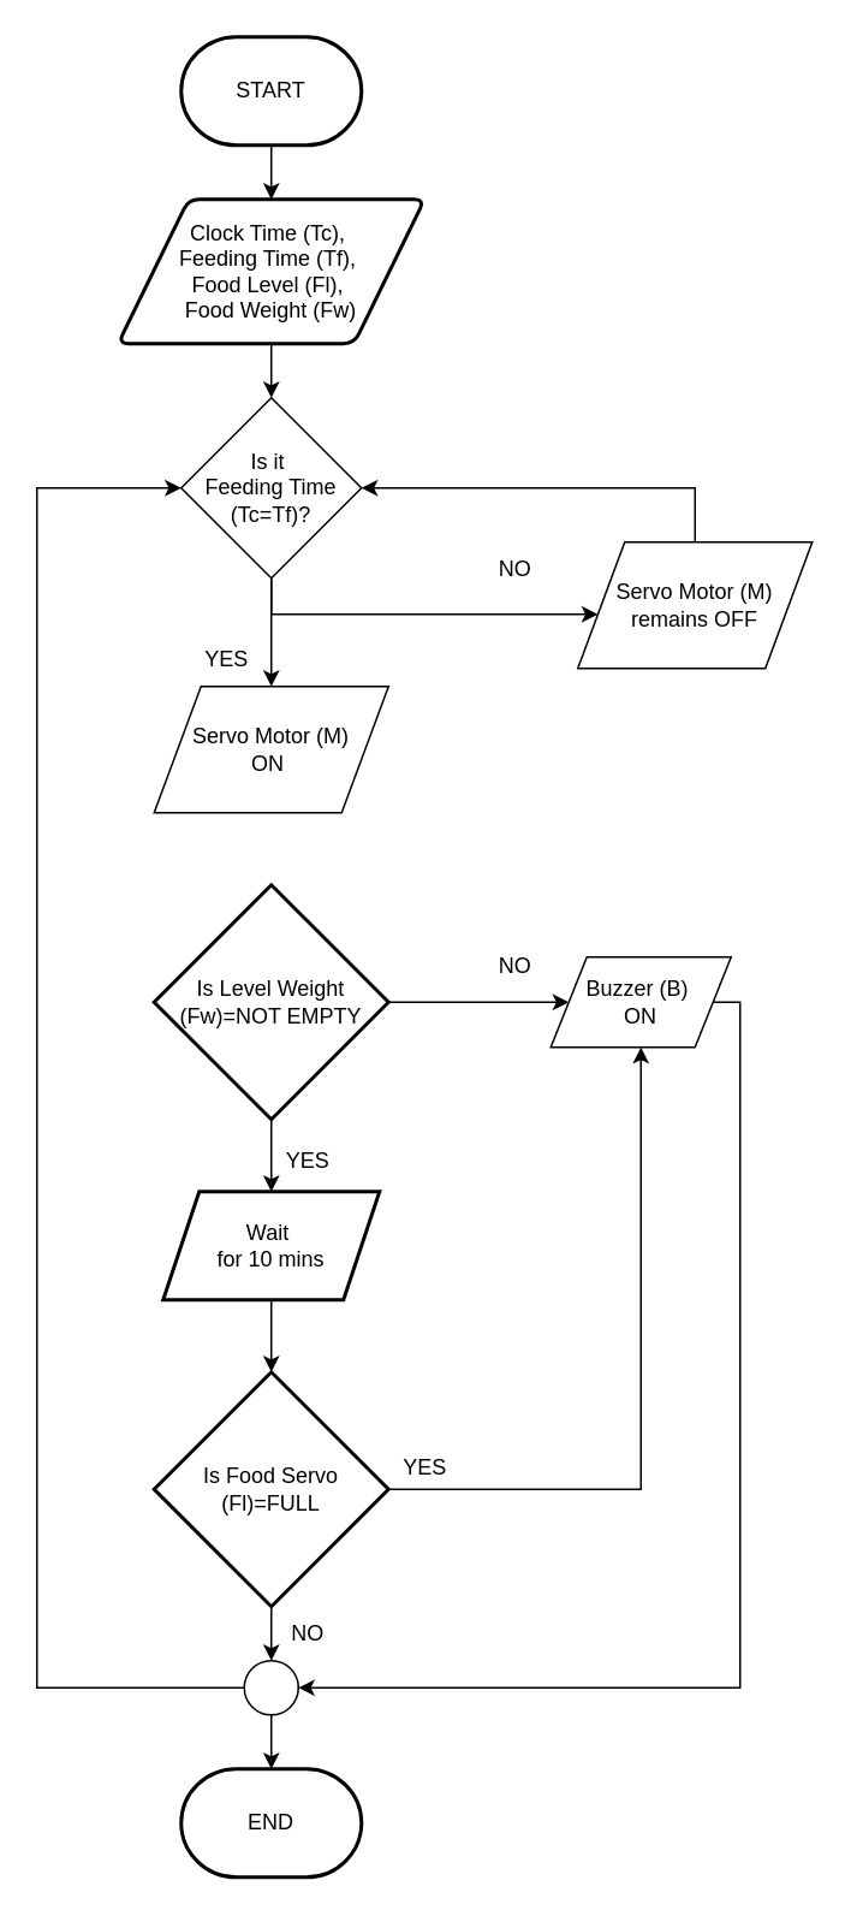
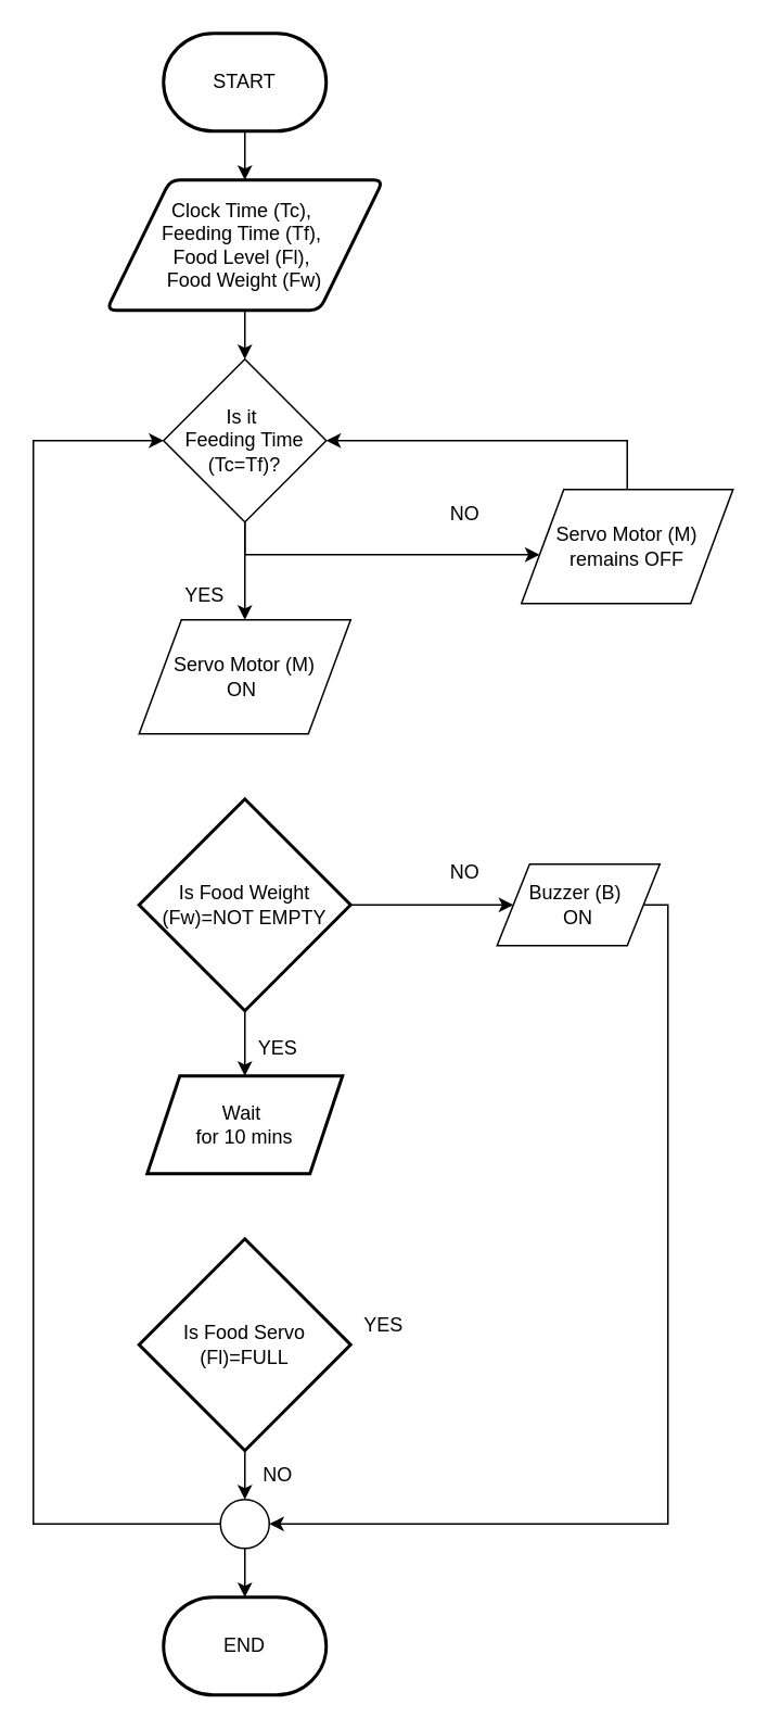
  <mxCell id="0" />
  <mxCell id="1" parent="0" />
  <mxCell id="2" value="" style="edgeStyle=orthogonalEdgeStyle;rounded=0;orthogonalLoop=1;jettySize=auto;html=1;" edge="1" parent="1" source="3" target="6"><mxGeometry relative="1" as="geometry" /></mxCell>
  <mxCell id="3" value="START" style="strokeWidth=2;html=1;shape=mxgraph.flowchart.terminator;whiteSpace=wrap;" vertex="1" parent="1"><mxGeometry x="100" y="20" width="100" height="60" as="geometry" /></mxCell>
  <mxCell id="4" value="END" style="strokeWidth=2;html=1;shape=mxgraph.flowchart.terminator;whiteSpace=wrap;" vertex="1" parent="1"><mxGeometry x="100" y="980" width="100" height="60" as="geometry" /></mxCell>
  <mxCell id="5" value="" style="edgeStyle=orthogonalEdgeStyle;rounded=0;orthogonalLoop=1;jettySize=auto;html=1;" edge="1" parent="1" source="6" target="9"><mxGeometry relative="1" as="geometry" /></mxCell>
  <mxCell id="6" value="Clock Time (Tc),&amp;nbsp;&lt;div&gt;Feeding Time (Tf),&amp;nbsp;&lt;/div&gt;&lt;div&gt;Food Level (Fl),&amp;nbsp;&lt;/div&gt;&lt;div&gt;Food Weight (Fw)&lt;/div&gt;" style="shape=parallelogram;html=1;strokeWidth=2;perimeter=parallelogramPerimeter;whiteSpace=wrap;rounded=1;arcSize=12;size=0.23;" vertex="1" parent="1"><mxGeometry x="65" y="110" width="170" height="80" as="geometry" /></mxCell>
  <mxCell id="7" style="edgeStyle=orthogonalEdgeStyle;rounded=0;orthogonalLoop=1;jettySize=auto;html=1;" edge="1" parent="1" source="9" target="12"><mxGeometry relative="1" as="geometry"><Array as="points"><mxPoint x="150" y="340" /></Array></mxGeometry></mxCell>
  <mxCell id="8" style="edgeStyle=orthogonalEdgeStyle;rounded=0;orthogonalLoop=1;jettySize=auto;html=1;" edge="1" parent="1" source="9" target="10"><mxGeometry relative="1" as="geometry"><Array as="points"><mxPoint x="150" y="340" /></Array></mxGeometry></mxCell>
  <mxCell id="9" value="Is it&amp;nbsp;&lt;div&gt;Feeding Time (Tc=Tf)?&lt;/div&gt;" style="shape=rhombus;html=1;dashed=0;whiteSpace=wrap;perimeter=rhombusPerimeter;" vertex="1" parent="1"><mxGeometry x="100" y="220" width="100" height="100" as="geometry" /></mxCell>
  <mxCell id="10" value="Servo Motor (M)&lt;div&gt;ON&lt;span style=&quot;background-color: transparent; color: light-dark(rgb(0, 0, 0), rgb(255, 255, 255));&quot;&gt;&amp;nbsp;&lt;/span&gt;&lt;/div&gt;" style="shape=parallelogram;perimeter=parallelogramPerimeter;whiteSpace=wrap;html=1;dashed=0;" vertex="1" parent="1"><mxGeometry x="85" y="380" width="130" height="70" as="geometry" /></mxCell>
  <mxCell id="11" style="edgeStyle=orthogonalEdgeStyle;rounded=0;orthogonalLoop=1;jettySize=auto;html=1;" edge="1" parent="1" source="12" target="9"><mxGeometry relative="1" as="geometry"><Array as="points"><mxPoint x="385" y="270" /></Array></mxGeometry></mxCell>
  <mxCell id="12" value="Servo Motor (M)&lt;div&gt;remains OFF&lt;/div&gt;" style="shape=parallelogram;perimeter=parallelogramPerimeter;whiteSpace=wrap;html=1;dashed=0;" vertex="1" parent="1"><mxGeometry x="320" y="300" width="130" height="70" as="geometry" /></mxCell>
  <mxCell id="13" value="YES" style="text;html=1;align=center;verticalAlign=middle;resizable=0;points=[];autosize=1;strokeColor=none;fillColor=none;" vertex="1" parent="1"><mxGeometry x="100" y="350" width="50" height="30" as="geometry" /></mxCell>
  <mxCell id="14" value="NO" style="text;html=1;align=center;verticalAlign=middle;resizable=0;points=[];autosize=1;strokeColor=none;fillColor=none;" vertex="1" parent="1"><mxGeometry x="265" y="300" width="40" height="30" as="geometry" /></mxCell>
  <mxCell id="15" value="" style="edgeStyle=orthogonalEdgeStyle;rounded=0;orthogonalLoop=1;jettySize=auto;html=1;" edge="1" parent="1" source="17" target="18"><mxGeometry relative="1" as="geometry" /></mxCell>
  <mxCell id="16" value="" style="edgeStyle=orthogonalEdgeStyle;rounded=0;orthogonalLoop=1;jettySize=auto;html=1;" edge="1" parent="1" source="17" target="21"><mxGeometry relative="1" as="geometry" /></mxCell>
- <mxCell id="17" value="Is Level Weight (Fw)=NOT EMPTY" style="strokeWidth=2;html=1;shape=mxgraph.flowchart.decision;whiteSpace=wrap;direction=south;" vertex="1" parent="1"><mxGeometry x="85" y="490" width="130" height="130" as="geometry" /></mxCell>
+ <mxCell id="17" value="Is Food Weight (Fw)=NOT EMPTY" style="strokeWidth=2;html=1;shape=mxgraph.flowchart.decision;whiteSpace=wrap;direction=south;" vertex="1" parent="1"><mxGeometry x="85" y="490" width="130" height="130" as="geometry" /></mxCell>
  <mxCell id="18" value="Buzzer (B)&amp;nbsp;&lt;div&gt;ON&lt;/div&gt;" style="shape=parallelogram;perimeter=parallelogramPerimeter;whiteSpace=wrap;html=1;dashed=0;" vertex="1" parent="1"><mxGeometry x="305" y="530" width="100" height="50" as="geometry" /></mxCell>
  <mxCell id="19" value="NO" style="text;html=1;align=center;verticalAlign=middle;resizable=0;points=[];autosize=1;strokeColor=none;fillColor=none;" vertex="1" parent="1"><mxGeometry x="265" y="520" width="40" height="30" as="geometry" /></mxCell>
- <mxCell id="20" value="" style="edgeStyle=orthogonalEdgeStyle;rounded=0;orthogonalLoop=1;jettySize=auto;html=1;" edge="1" parent="1" source="21" target="24"><mxGeometry relative="1" as="geometry" /></mxCell>
  <mxCell id="21" value="Wait&amp;nbsp;&lt;div&gt;for 10 mins&lt;/div&gt;" style="shape=parallelogram;perimeter=parallelogramPerimeter;whiteSpace=wrap;html=1;fixedSize=1;strokeWidth=2;" vertex="1" parent="1"><mxGeometry x="90" y="660" width="120" height="60" as="geometry" /></mxCell>
  <mxCell id="22" value="" style="edgeStyle=orthogonalEdgeStyle;rounded=0;orthogonalLoop=1;jettySize=auto;html=1;" edge="1" parent="1" source="24" target="27"><mxGeometry relative="1" as="geometry" /></mxCell>
- <mxCell id="23" style="edgeStyle=orthogonalEdgeStyle;rounded=0;orthogonalLoop=1;jettySize=auto;html=1;entryX=0.5;entryY=1;entryDx=0;entryDy=0;" edge="1" parent="1" source="24" target="18"><mxGeometry relative="1" as="geometry" /></mxCell>
  <mxCell id="24" value="Is Food Servo&lt;div&gt;(Fl)=FULL&lt;/div&gt;" style="strokeWidth=2;html=1;shape=mxgraph.flowchart.decision;whiteSpace=wrap;direction=south;" vertex="1" parent="1"><mxGeometry x="85" y="760" width="130" height="130" as="geometry" /></mxCell>
  <mxCell id="25" value="" style="edgeStyle=orthogonalEdgeStyle;rounded=0;orthogonalLoop=1;jettySize=auto;html=1;" edge="1" parent="1" source="27" target="4"><mxGeometry relative="1" as="geometry" /></mxCell>
  <mxCell id="26" style="edgeStyle=orthogonalEdgeStyle;rounded=0;orthogonalLoop=1;jettySize=auto;html=1;entryX=0;entryY=0.5;entryDx=0;entryDy=0;" edge="1" parent="1" source="27" target="9"><mxGeometry relative="1" as="geometry"><Array as="points"><mxPoint x="20" y="935" /><mxPoint x="20" y="270" /></Array></mxGeometry></mxCell>
  <mxCell id="27" value="" style="verticalLabelPosition=bottom;verticalAlign=top;html=1;shape=mxgraph.flowchart.on-page_reference;" vertex="1" parent="1"><mxGeometry x="135" y="920" width="30" height="30" as="geometry" /></mxCell>
  <mxCell id="28" value="YES" style="text;html=1;align=center;verticalAlign=middle;resizable=0;points=[];autosize=1;strokeColor=none;fillColor=none;" vertex="1" parent="1"><mxGeometry x="210" y="798" width="50" height="30" as="geometry" /></mxCell>
  <mxCell id="29" value="NO" style="text;html=1;align=center;verticalAlign=middle;resizable=0;points=[];autosize=1;strokeColor=none;fillColor=none;" vertex="1" parent="1"><mxGeometry x="150" y="890" width="40" height="30" as="geometry" /></mxCell>
  <mxCell id="30" value="YES" style="text;html=1;align=center;verticalAlign=middle;resizable=0;points=[];autosize=1;strokeColor=none;fillColor=none;" vertex="1" parent="1"><mxGeometry x="145" y="628" width="50" height="30" as="geometry" /></mxCell>
  <mxCell id="31" style="edgeStyle=orthogonalEdgeStyle;rounded=0;orthogonalLoop=1;jettySize=auto;html=1;entryX=1;entryY=0.5;entryDx=0;entryDy=0;entryPerimeter=0;" edge="1" parent="1" source="18" target="27"><mxGeometry relative="1" as="geometry"><Array as="points"><mxPoint x="410" y="555" /><mxPoint x="410" y="935" /></Array></mxGeometry></mxCell>
